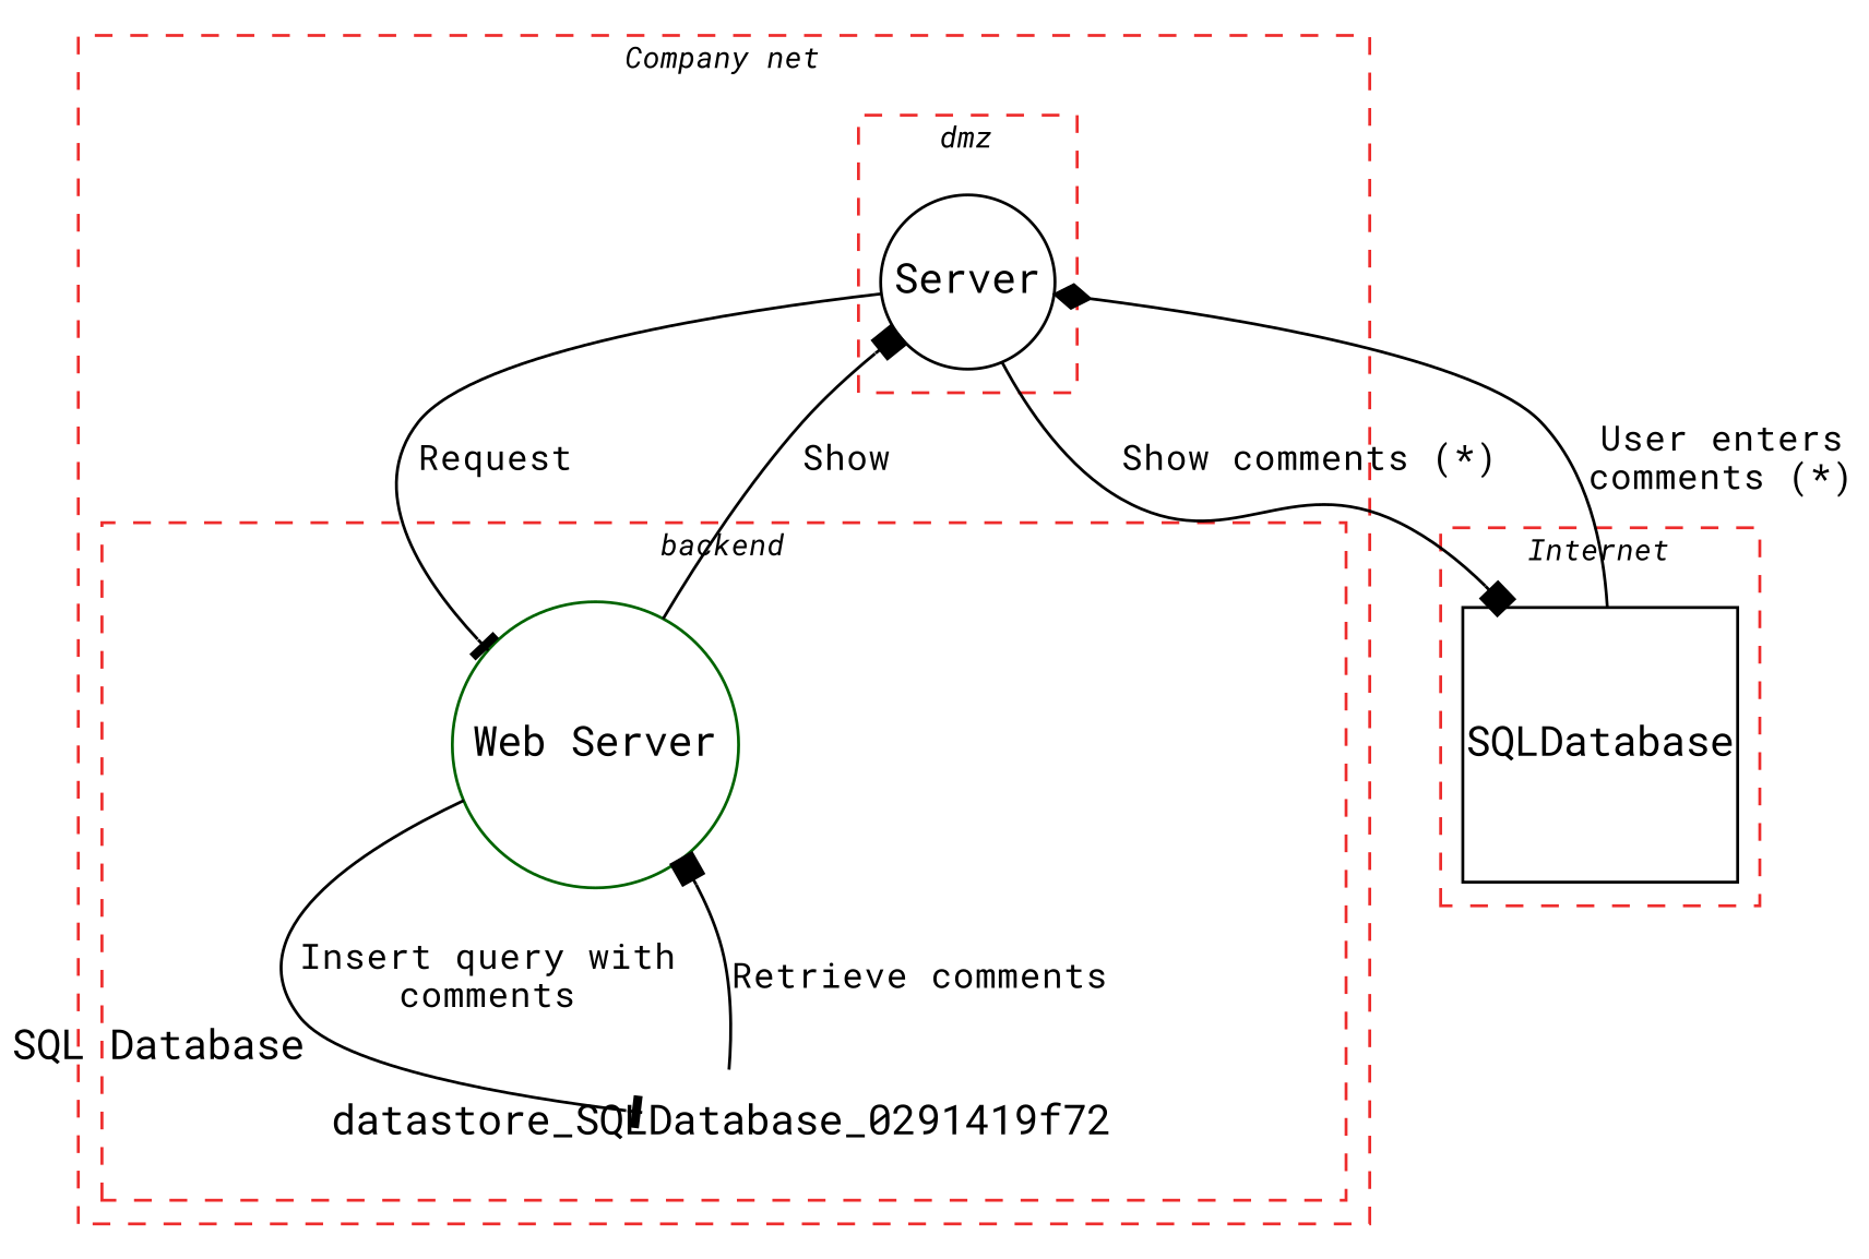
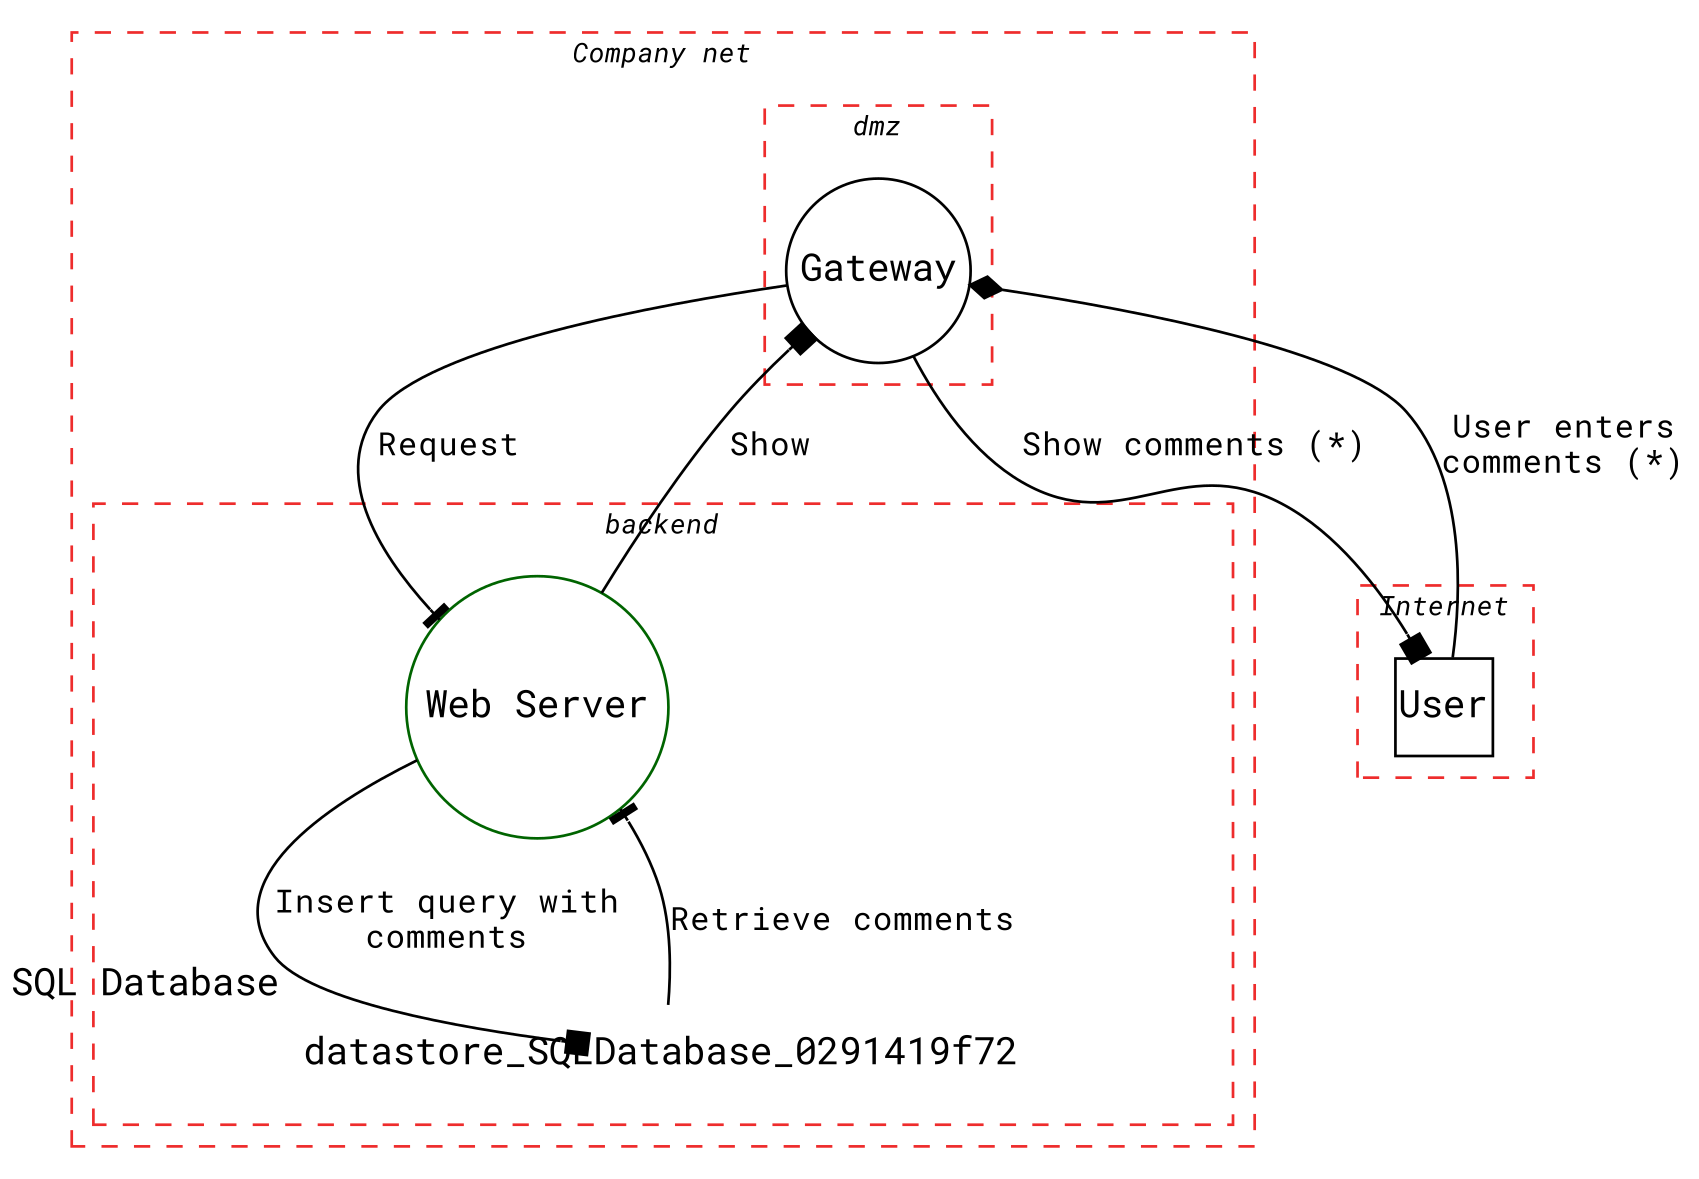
  digraph {
    fontname="Roboto Mono"
    fontsize=20
    labelloc=t
    nodesep=1
    node [color=black fontcolor=black fontname="Roboto Mono" fontsize=14 margin=0.02 rankdir=lr shape=circle]
    edge [arrowhead=box arrowtail=onormal color=black dir=forward fontcolor=black fontname="Roboto Mono" fontsize=12 shape=none]
-   n1 [label=Server]
+   n1 [label=Gateway]
    n2 [color=darkgreen label="Web Server"]
    datastore_SQLDatabase_0291419f72 [color=red fixedsize=shape shape=none xlabel="SQL Database" margin=""]
-   n4 [label=SQLDatabase shape=square]
+   n4 [label=User shape=square]
    subgraph cluster_1 {
      color=firebrick2
      fontcolor=black
      fontsize=10
      label=<<i>Company net</i>>
      style=dashed
      subgraph cluster_2 {
        color=firebrick2
        fontcolor=black
        fontsize=10
        label=<<i>dmz</i>>
        style=dashed
        n1
      }
      subgraph cluster_3 {
        color=firebrick2
        fontcolor=black
        fontsize=10
        label=<<i>backend</i>>
        style=dashed
        n2
        datastore_SQLDatabase_0291419f72
      }
    }
    subgraph cluster_4 {
      color=firebrick2
      fontcolor=black
      fontsize=10
      label=<<i>Internet</i>>
      style=dashed
      n4
    }
    n1 -> n2 [arrowhead=tee label=Request]
    n1 -> n4 [label="Show comments (*)"]
    n2 -> n1 [label=Show]
-   n2 -> datastore_SQLDatabase_0291419f72 [arrowhead=tee label="Insert query with\ncomments"]
-   datastore_SQLDatabase_0291419f72 -> n2 [label="Retrieve comments"]
+   n2 -> datastore_SQLDatabase_0291419f72 [label="Insert query with\ncomments"]
+   datastore_SQLDatabase_0291419f72 -> n2 [arrowhead=tee label="Retrieve comments"]
    n4 -> n1 [arrowhead=diamond label="User enters\ncomments (*)"]
  }
